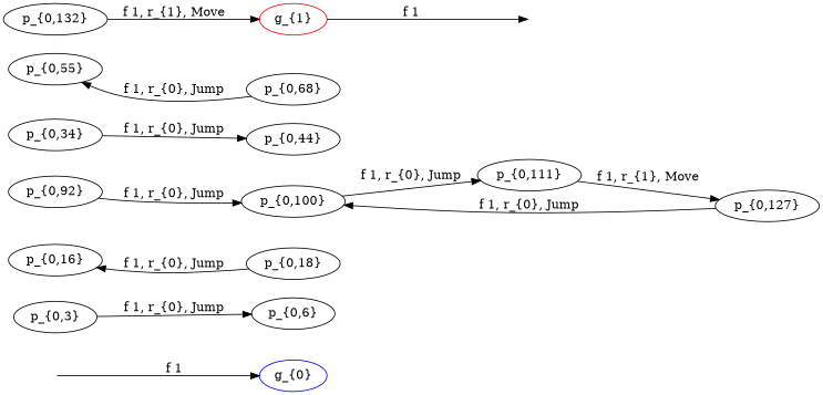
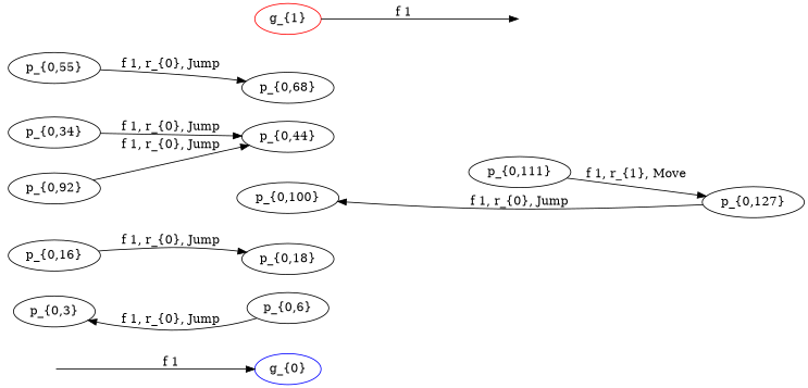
  digraph {
    rankdir=LR
    node [shape=ellipse]
    n1 [color=blue label="g_{0}"]
    n2 [label="p_{0,3}"]
    n3 [label="p_{0,6}"]
    n4 [label="p_{0,16}"]
    n5 [label="p_{0,18}"]
    n6 [label="p_{0,34}"]
    n7 [label="p_{0,44}"]
    n8 [label="p_{0,55}"]
    n9 [label="p_{0,68}"]
    n10 [label="p_{0,92}"]
    n11 [label="p_{0,100}"]
    n12 [label="p_{0,111}"]
    n13 [label="p_{0,127}"]
-   n14 [label="p_{0,132}"]
    n15 [color=red label="g_{1}"]
    "557-0-IOFlow" [shape=point style=invis]
    "0-0-IOFlow" [shape=point style=invis]
-   n2 -> n3 [label="f 1, r_{0}, Jump"]
-   n5 -> n4 [label="f 1, r_{0}, Jump"]
+   n3 -> n2 [label="f 1, r_{0}, Jump"]
+   n4 -> n5 [label="f 1, r_{0}, Jump"]
    n6 -> n7 [label="f 1, r_{0}, Jump"]
-   n9 -> n8 [label="f 1, r_{0}, Jump"]
-   n10 -> n11 [label="f 1, r_{0}, Jump"]
-   n11 -> n12 [label="f 1, r_{0}, Jump"]
+   n8 -> n9 [label="f 1, r_{0}, Jump"]
+   n10 -> n7 [label="f 1, r_{0}, Jump"]
    n12 -> n13 [label="f 1, r_{1}, Move"]
    n13 -> n11 [label="f 1, r_{0}, Jump"]
-   n14 -> n15 [label="f 1, r_{1}, Move"]
    n15 -> "557-0-IOFlow" [label="f 1"]
    "0-0-IOFlow" -> n1 [label="f 1"]
  }
